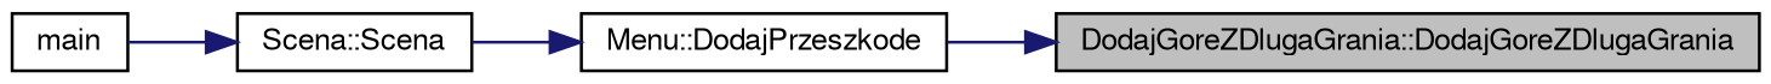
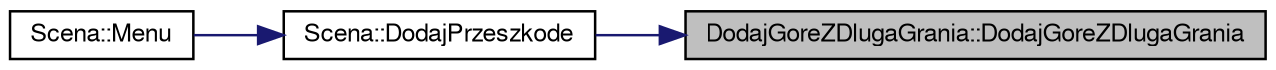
  digraph {
    rankdir=RL
    node [color=black fillcolor=white fontname=FreeSans fontsize=10 shape=record style=filled]
    edge [color=midnightblue dir=back fontname=FreeSans fontsize=10 labelfontname=FreeSans labelfontsize=10 style=solid]
    n1 [fillcolor=grey75 fontcolor=black height=0.2 label="DodajGoreZDlugaGrania::DodajGoreZDlugaGrania" width=0.4]
-   n2 [height=0.2 label="Menu::DodajPrzeszkode" width=0.4]
-   n3 [height=0.2 label="Scena::Scena" width=0.4]
-   n4 [height=0.2 label=main width=0.4]
+   n2 [height=0.2 label="Scena::DodajPrzeszkode" width=0.4]
+   n3 [height=0.2 label="Scena::Menu" width=0.4]
    n1 -> n2
    n2 -> n3
-   n3 -> n4
  }
